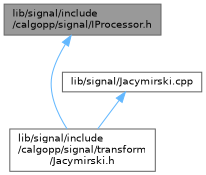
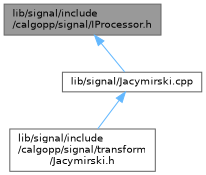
  digraph {
    node [color=grey40 fillcolor=white fontname=Helvetica fontsize=10 shape=box style=filled]
    edge [color=steelblue1 dir=back fontname=Helvetica fontsize=10 labelfontname=Helvetica labelfontsize=10 style=solid]
    n1 [color=gray40 fillcolor=grey60 fontcolor=black height=0.2 label="lib/signal/include\l/calgopp/signal/IProcessor.h" width=0.4]
    n2 [height=0.2 label="lib/signal/include\l/calgopp/signal/transform\l/Jacymirski.h" width=0.4]
    n3 [height=0.2 label="lib/signal/Jacymirski.cpp" width=0.4]
-   n1 -> n2
+   n1 -> n3
    n3 -> n2
  }
